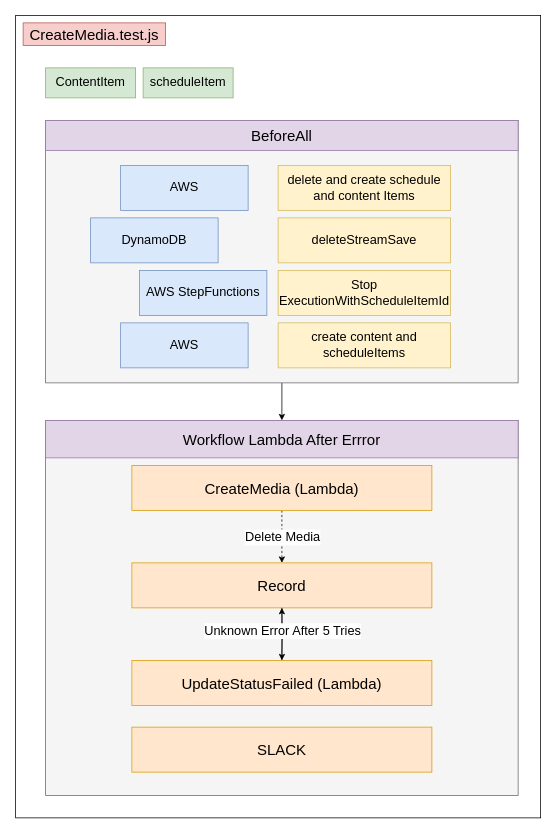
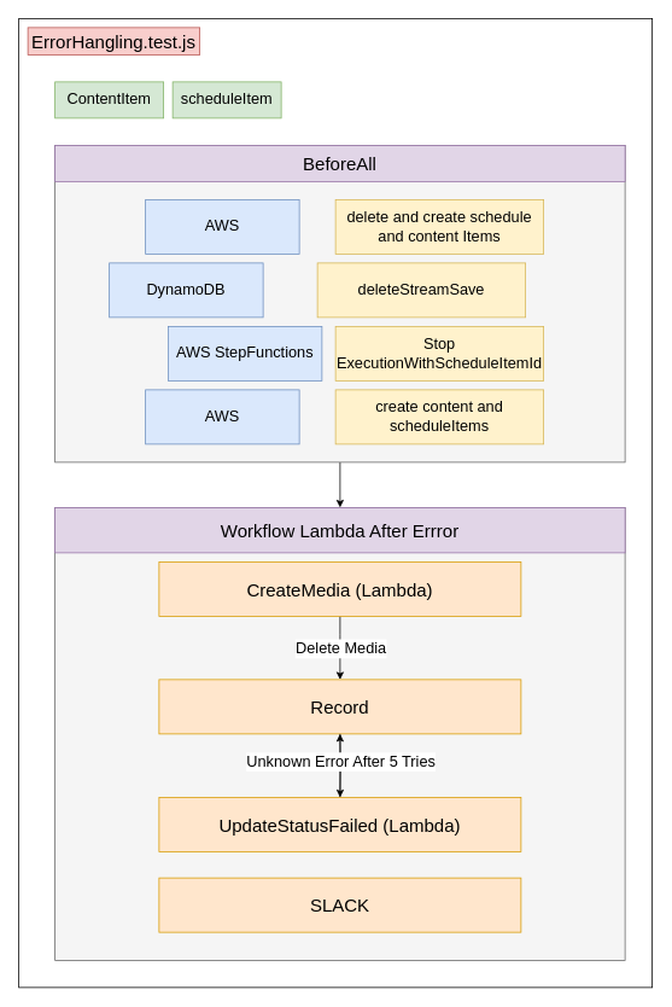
  <mxCell id="0" />
  <mxCell id="1" parent="0" />
  <mxCell id="2" value="" style="rounded=0;whiteSpace=wrap;html=1;" parent="1" vertex="1"><mxGeometry x="20" y="20" width="700" height="1070" as="geometry" /></mxCell>
  <mxCell id="3" value="" style="rounded=0;whiteSpace=wrap;html=1;fillColor=#f5f5f5;fontColor=#333333;strokeColor=#666666;" parent="1" vertex="1"><mxGeometry x="60" y="560" width="630" height="500" as="geometry" /></mxCell>
  <mxCell id="4" style="edgeStyle=orthogonalEdgeStyle;rounded=0;orthogonalLoop=1;jettySize=auto;html=1;fontSize=17;" parent="1" source="5" target="18" edge="1"><mxGeometry relative="1" as="geometry" /></mxCell>
  <mxCell id="5" value="" style="rounded=0;whiteSpace=wrap;html=1;fillColor=#f5f5f5;fontColor=#333333;strokeColor=#666666;" parent="1" vertex="1"><mxGeometry x="60" y="160" width="630" height="350" as="geometry" /></mxCell>
- <mxCell id="6" style="edgeStyle=orthogonalEdgeStyle;rounded=0;orthogonalLoop=1;jettySize=auto;html=1;fontSize=17;dashed=1;" parent="1" source="7" target="21" edge="1"><mxGeometry relative="1" as="geometry"><Array as="points"><mxPoint x="375" y="700" /><mxPoint x="375" y="700" /></Array></mxGeometry></mxCell>
+ <mxCell id="6" style="edgeStyle=orthogonalEdgeStyle;rounded=0;orthogonalLoop=1;jettySize=auto;html=1;fontSize=17;" parent="1" source="7" target="21" edge="1"><mxGeometry relative="1" as="geometry"><Array as="points"><mxPoint x="375" y="700" /><mxPoint x="375" y="700" /></Array></mxGeometry></mxCell>
  <mxCell id="7" value="&lt;font style=&quot;font-size: 20px&quot;&gt;CreateMedia (Lambda)&lt;/font&gt;" style="rounded=0;whiteSpace=wrap;html=1;fillColor=#ffe6cc;strokeColor=#d79b00;" parent="1" vertex="1"><mxGeometry x="175" y="620" width="400" height="60" as="geometry" /></mxCell>
  <mxCell id="8" value="BeforeAll" style="rounded=0;whiteSpace=wrap;html=1;fontSize=20;fillColor=#e1d5e7;strokeColor=#9673a6;" parent="1" vertex="1"><mxGeometry x="60" y="160" width="630" height="40" as="geometry" /></mxCell>
  <mxCell id="9" value="ContentItem" style="rounded=0;whiteSpace=wrap;html=1;fontSize=17;fillColor=#d5e8d4;strokeColor=#82b366;" parent="1" vertex="1"><mxGeometry x="60" y="90" width="120" height="40" as="geometry" /></mxCell>
- <mxCell id="10" value="CreateMedia.test.js" style="rounded=0;whiteSpace=wrap;html=1;fontSize=20;fillColor=#f8cecc;strokeColor=#b85450;" parent="1" vertex="1"><mxGeometry x="30" y="30" width="190" height="30" as="geometry" /></mxCell>
+ <mxCell id="10" value="ErrorHangling.test.js" style="rounded=0;whiteSpace=wrap;html=1;fontSize=20;fillColor=#f8cecc;strokeColor=#b85450;" parent="1" vertex="1"><mxGeometry x="30" y="30" width="190" height="30" as="geometry" /></mxCell>
  <mxCell id="11" value="scheduleItem" style="rounded=0;whiteSpace=wrap;html=1;fontSize=17;fillColor=#d5e8d4;strokeColor=#82b366;" parent="1" vertex="1"><mxGeometry x="190" y="90" width="120" height="40" as="geometry" /></mxCell>
  <mxCell id="12" value="AWS" style="rounded=0;whiteSpace=wrap;html=1;fontSize=17;fillColor=#dae8fc;strokeColor=#6c8ebf;" parent="1" vertex="1"><mxGeometry x="160" y="220" width="170" height="60" as="geometry" /></mxCell>
  <mxCell id="13" value="delete and create schedule and content Items" style="rounded=0;whiteSpace=wrap;html=1;fontSize=17;fillColor=#fff2cc;strokeColor=#d6b656;" parent="1" vertex="1"><mxGeometry x="370" y="220" width="230" height="60" as="geometry" /></mxCell>
- <mxCell id="14" value="deleteStreamSave" style="rounded=0;whiteSpace=wrap;html=1;fontSize=17;fillColor=#fff2cc;strokeColor=#d6b656;" parent="1" vertex="1"><mxGeometry x="370" y="290" width="230" height="60" as="geometry" /></mxCell>
+ <mxCell id="14" value="deleteStreamSave" style="rounded=0;whiteSpace=wrap;html=1;fontSize=17;fillColor=#fff2cc;strokeColor=#d6b656;" parent="1" vertex="1"><mxGeometry x="350" y="290" width="230" height="60" as="geometry" /></mxCell>
  <mxCell id="15" value="DynamoDB" style="rounded=0;whiteSpace=wrap;html=1;fontSize=17;fillColor=#dae8fc;strokeColor=#6c8ebf;" parent="1" vertex="1"><mxGeometry x="120" y="290" width="170" height="60" as="geometry" /></mxCell>
  <mxCell id="16" value="Stop ExecutionWithScheduleItemId" style="rounded=0;whiteSpace=wrap;html=1;fontSize=17;fillColor=#fff2cc;strokeColor=#d6b656;" parent="1" vertex="1"><mxGeometry x="370" y="360" width="230" height="60" as="geometry" /></mxCell>
  <mxCell id="17" value="AWS StepFunctions" style="rounded=0;whiteSpace=wrap;html=1;fontSize=17;fillColor=#dae8fc;strokeColor=#6c8ebf;" parent="1" vertex="1"><mxGeometry x="185" y="360" width="170" height="60" as="geometry" /></mxCell>
  <mxCell id="18" value="Workflow Lambda After Errror" style="rounded=0;whiteSpace=wrap;html=1;fontSize=20;fillColor=#e1d5e7;strokeColor=#9673a6;" parent="1" vertex="1"><mxGeometry x="60" y="560" width="630" height="50" as="geometry" /></mxCell>
  <mxCell id="19" value="AWS" style="rounded=0;whiteSpace=wrap;html=1;fontSize=17;fillColor=#dae8fc;strokeColor=#6c8ebf;" parent="1" vertex="1"><mxGeometry x="160" y="430" width="170" height="60" as="geometry" /></mxCell>
  <mxCell id="20" value="create content and scheduleItems" style="rounded=0;whiteSpace=wrap;html=1;fontSize=17;fillColor=#fff2cc;strokeColor=#d6b656;" parent="1" vertex="1"><mxGeometry x="370" y="430" width="230" height="60" as="geometry" /></mxCell>
  <mxCell id="21" value="&lt;font style=&quot;font-size: 20px&quot;&gt;Record&lt;/font&gt;" style="rounded=0;whiteSpace=wrap;html=1;fillColor=#ffe6cc;strokeColor=#d79b00;" parent="1" vertex="1"><mxGeometry x="175" y="750" width="400" height="60" as="geometry" /></mxCell>
  <mxCell id="22" style="edgeStyle=orthogonalEdgeStyle;rounded=0;orthogonalLoop=1;jettySize=auto;html=1;" parent="1" source="23" target="21" edge="1"><mxGeometry relative="1" as="geometry" /></mxCell>
  <mxCell id="23" value="&lt;font style=&quot;font-size: 20px&quot;&gt;UpdateStatusFailed (Lambda)&lt;/font&gt;" style="rounded=0;whiteSpace=wrap;html=1;fillColor=#ffe6cc;strokeColor=#d79b00;" parent="1" vertex="1"><mxGeometry x="175" y="880" width="400" height="60" as="geometry" /></mxCell>
  <mxCell id="24" style="edgeStyle=orthogonalEdgeStyle;rounded=0;orthogonalLoop=1;jettySize=auto;html=1;fontSize=17;" parent="1" target="23" edge="1"><mxGeometry relative="1" as="geometry"><mxPoint x="375" y="810" as="sourcePoint" /></mxGeometry></mxCell>
  <mxCell id="25" value="Unknown Error After 5 Tries" style="edgeLabel;html=1;align=center;verticalAlign=middle;resizable=0;points=[];fontSize=17;" parent="24" vertex="1" connectable="0"><mxGeometry x="0.379" relative="1" as="geometry"><mxPoint y="-18" as="offset" /></mxGeometry></mxCell>
  <mxCell id="26" value="Delete Media" style="edgeLabel;html=1;align=center;verticalAlign=middle;resizable=0;points=[];fontSize=17;" parent="1" vertex="1" connectable="0"><mxGeometry x="375" y="710" as="geometry"><mxPoint y="5" as="offset" /></mxGeometry></mxCell>
  <mxCell id="27" value="&lt;font style=&quot;font-size: 20px&quot;&gt;SLACK&lt;/font&gt;" style="rounded=0;whiteSpace=wrap;html=1;fillColor=#ffe6cc;strokeColor=#d79b00;" parent="1" vertex="1"><mxGeometry x="175" y="969" width="400" height="60" as="geometry" /></mxCell>
